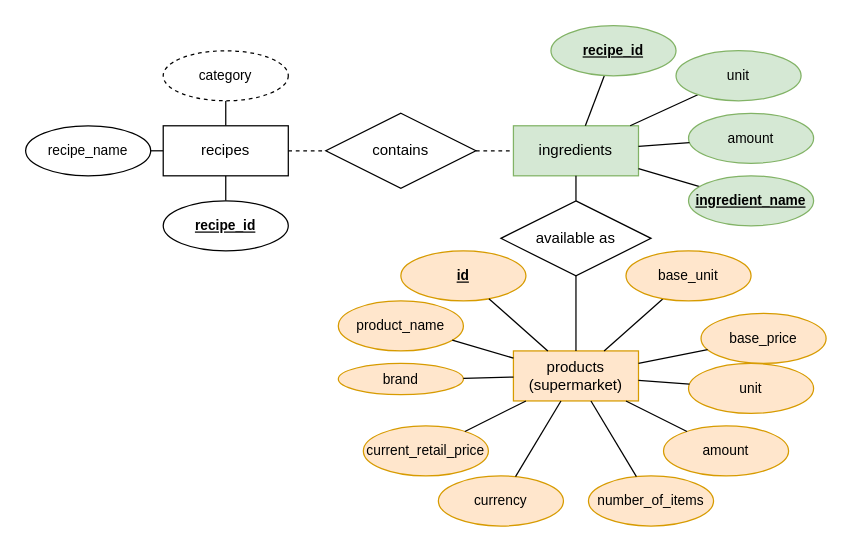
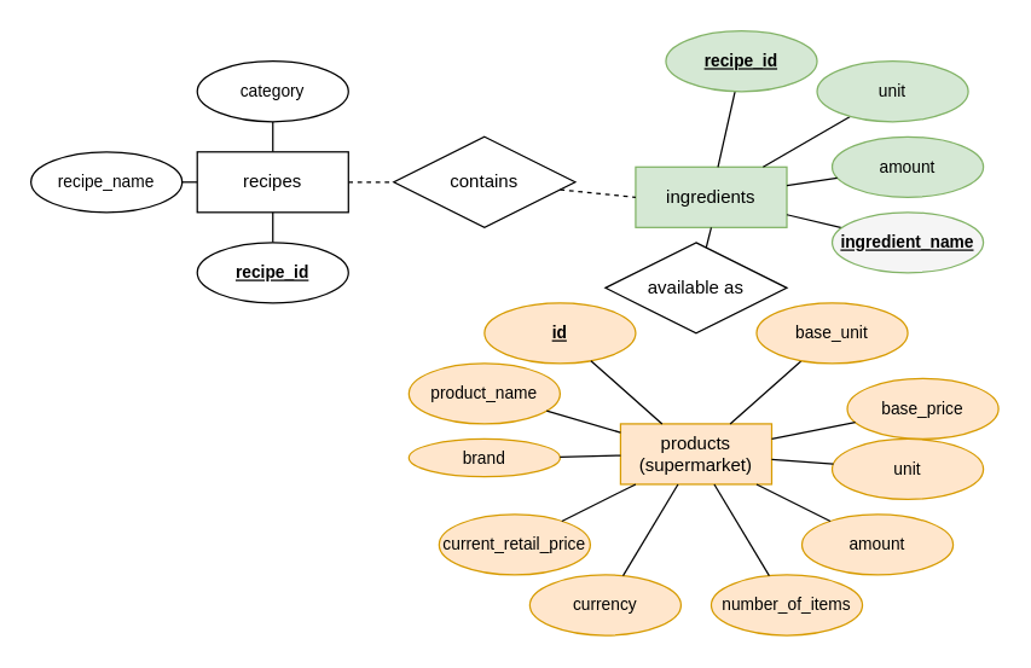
  <mxCell id="0" />
  <mxCell id="1" parent="0" />
  <mxCell id="2" value="products (supermarket)" style="whiteSpace=wrap;html=1;align=center;fillColor=#ffe6cc;strokeColor=#d79b00;" parent="1" vertex="1"><mxGeometry x="410" y="280" width="100" height="40" as="geometry" /></mxCell>
  <mxCell id="3" value="" style="edgeStyle=none;shape=connector;rounded=0;orthogonalLoop=1;jettySize=auto;html=1;labelBackgroundColor=default;fontFamily=Helvetica;fontSize=11;fontColor=default;endArrow=none;strokeColor=default;" parent="1" source="6" target="37" edge="1"><mxGeometry relative="1" as="geometry" /></mxCell>
  <mxCell id="4" value="" style="edgeStyle=none;shape=connector;rounded=0;orthogonalLoop=1;jettySize=auto;html=1;labelBackgroundColor=default;fontFamily=Helvetica;fontSize=11;fontColor=default;endArrow=none;strokeColor=default;" parent="1" source="6" target="16" edge="1"><mxGeometry relative="1" as="geometry" /></mxCell>
  <mxCell id="5" value="" style="edgeStyle=none;shape=connector;rounded=0;orthogonalLoop=1;jettySize=auto;html=1;labelBackgroundColor=default;fontFamily=Helvetica;fontSize=11;fontColor=default;endArrow=none;strokeColor=default;" parent="1" source="6" target="14" edge="1"><mxGeometry relative="1" as="geometry" /></mxCell>
  <mxCell id="6" value="recipes" style="whiteSpace=wrap;html=1;align=center;" parent="1" vertex="1"><mxGeometry x="130" y="100" width="100" height="40" as="geometry" /></mxCell>
- <mxCell id="7" value="ingredients" style="whiteSpace=wrap;html=1;align=center;fillColor=#d5e8d4;strokeColor=#82b366;" parent="1" vertex="1"><mxGeometry x="410" y="100" width="100" height="40" as="geometry" /></mxCell>
+ <mxCell id="7" value="ingredients" style="whiteSpace=wrap;html=1;align=center;fillColor=#d5e8d4;strokeColor=#82b366;" parent="1" vertex="1"><mxGeometry x="420" y="110" width="100" height="40" as="geometry" /></mxCell>
  <mxCell id="8" value="contains" style="shape=rhombus;perimeter=rhombusPerimeter;whiteSpace=wrap;html=1;align=center;" parent="1" vertex="1"><mxGeometry x="260" y="90" width="120" height="60" as="geometry" /></mxCell>
  <mxCell id="9" value="available as" style="shape=rhombus;perimeter=rhombusPerimeter;whiteSpace=wrap;html=1;align=center;" parent="1" vertex="1"><mxGeometry x="400" y="160" width="120" height="60" as="geometry" /></mxCell>
  <mxCell id="10" value="" style="endArrow=none;html=1;rounded=0;exitX=1;exitY=0.5;exitDx=0;exitDy=0;entryX=0;entryY=0.5;entryDx=0;entryDy=0;dashed=1;" parent="1" source="6" target="8" edge="1"><mxGeometry relative="1" as="geometry"><mxPoint x="340" y="270" as="sourcePoint" /><mxPoint x="500" y="270" as="targetPoint" /><Array as="points" /></mxGeometry></mxCell>
  <mxCell id="11" value="" style="endArrow=none;html=1;rounded=0;entryX=0;entryY=0.5;entryDx=0;entryDy=0;dashed=1;" parent="1" source="8" target="7" edge="1"><mxGeometry relative="1" as="geometry"><mxPoint x="380" y="120" as="sourcePoint" /><mxPoint x="500" y="280" as="targetPoint" /><Array as="points" /></mxGeometry></mxCell>
  <mxCell id="12" value="" style="endArrow=none;html=1;rounded=0;exitX=0.5;exitY=1;exitDx=0;exitDy=0;" parent="1" source="7" target="9" edge="1"><mxGeometry relative="1" as="geometry"><mxPoint x="340" y="280" as="sourcePoint" /><mxPoint x="460" y="170" as="targetPoint" /><Array as="points" /></mxGeometry></mxCell>
- <mxCell id="13" value="" style="endArrow=none;html=1;rounded=0;exitX=0.5;exitY=0;exitDx=0;exitDy=0;" parent="1" source="2" target="9" edge="1"><mxGeometry relative="1" as="geometry"><mxPoint x="340" y="260" as="sourcePoint" /><mxPoint x="460" y="210" as="targetPoint" /><Array as="points" /></mxGeometry></mxCell>
  <mxCell id="14" value="recipe_id" style="ellipse;whiteSpace=wrap;html=1;align=center;fontStyle=5;fontFamily=Helvetica;fontSize=11;fontColor=default;" parent="1" vertex="1"><mxGeometry x="130" y="160" width="100" height="40" as="geometry" /></mxCell>
  <mxCell id="15" value="" style="edgeStyle=none;shape=connector;rounded=0;orthogonalLoop=1;jettySize=auto;html=1;labelBackgroundColor=default;fontFamily=Helvetica;fontSize=11;fontColor=default;endArrow=none;" parent="1" source="44" target="7" edge="1"><mxGeometry relative="1" as="geometry"><mxPoint x="483.392" y="49.825" as="sourcePoint" /></mxGeometry></mxCell>
- <mxCell id="16" value="category" style="ellipse;whiteSpace=wrap;html=1;align=center;fontFamily=Helvetica;fontSize=11;fontColor=default;dashed=1;" parent="1" vertex="1"><mxGeometry x="130" y="40" width="100" height="40" as="geometry" /></mxCell>
+ <mxCell id="16" value="category" style="ellipse;whiteSpace=wrap;html=1;align=center;fontFamily=Helvetica;fontSize=11;fontColor=default;" parent="1" vertex="1"><mxGeometry x="130" y="40" width="100" height="40" as="geometry" /></mxCell>
  <mxCell id="17" value="id" style="ellipse;whiteSpace=wrap;html=1;align=center;fontStyle=5;fontFamily=Helvetica;fontSize=11;fillColor=#ffe6cc;strokeColor=#d79b00;" parent="1" vertex="1"><mxGeometry x="320" y="200" width="100" height="40" as="geometry" /></mxCell>
  <mxCell id="18" value="product_name" style="ellipse;whiteSpace=wrap;html=1;align=center;fontFamily=Helvetica;fontSize=11;fillColor=#ffe6cc;strokeColor=#d79b00;" parent="1" vertex="1"><mxGeometry x="270" y="240" width="100" height="40" as="geometry" /></mxCell>
  <mxCell id="19" value="brand" style="ellipse;whiteSpace=wrap;html=1;align=center;fontFamily=Helvetica;fontSize=11;fillColor=#ffe6cc;strokeColor=#d79b00;" parent="1" vertex="1"><mxGeometry x="270" y="290" width="100" height="25" as="geometry" /></mxCell>
  <mxCell id="20" value="current_retail_price" style="ellipse;whiteSpace=wrap;html=1;align=center;fontFamily=Helvetica;fontSize=11;fillColor=#ffe6cc;strokeColor=#d79b00;" parent="1" vertex="1"><mxGeometry x="290" y="340" width="100" height="40" as="geometry" /></mxCell>
  <mxCell id="21" value="currency" style="ellipse;whiteSpace=wrap;html=1;align=center;fontFamily=Helvetica;fontSize=11;fillColor=#ffe6cc;strokeColor=#d79b00;" parent="1" vertex="1"><mxGeometry x="350" y="380" width="100" height="40" as="geometry" /></mxCell>
  <mxCell id="22" value="number_of_items" style="ellipse;whiteSpace=wrap;html=1;align=center;fontFamily=Helvetica;fontSize=11;fillColor=#ffe6cc;strokeColor=#d79b00;" parent="1" vertex="1"><mxGeometry x="470" y="380" width="100" height="40" as="geometry" /></mxCell>
  <mxCell id="23" value="amount" style="ellipse;whiteSpace=wrap;html=1;align=center;fontFamily=Helvetica;fontSize=11;fillColor=#ffe6cc;strokeColor=#d79b00;" parent="1" vertex="1"><mxGeometry x="530" y="340" width="100" height="40" as="geometry" /></mxCell>
  <mxCell id="24" value="unit" style="ellipse;whiteSpace=wrap;html=1;align=center;fontFamily=Helvetica;fontSize=11;fillColor=#ffe6cc;strokeColor=#d79b00;" parent="1" vertex="1"><mxGeometry x="550" y="290" width="100" height="40" as="geometry" /></mxCell>
  <mxCell id="25" value="" style="endArrow=none;html=1;rounded=0;labelBackgroundColor=default;fontFamily=Helvetica;fontSize=11;fontColor=default;strokeColor=default;shape=connector;" parent="1" source="17" target="2" edge="1"><mxGeometry relative="1" as="geometry"><mxPoint x="290" y="300" as="sourcePoint" /><mxPoint x="450" y="300" as="targetPoint" /></mxGeometry></mxCell>
  <mxCell id="26" value="" style="endArrow=none;html=1;rounded=0;labelBackgroundColor=default;fontFamily=Helvetica;fontSize=11;fontColor=default;strokeColor=default;shape=connector;" parent="1" source="18" target="2" edge="1"><mxGeometry relative="1" as="geometry"><mxPoint x="300" y="310" as="sourcePoint" /><mxPoint x="460" y="310" as="targetPoint" /></mxGeometry></mxCell>
  <mxCell id="27" value="" style="endArrow=none;html=1;rounded=0;labelBackgroundColor=default;fontFamily=Helvetica;fontSize=11;fontColor=default;strokeColor=default;shape=connector;" parent="1" source="19" target="2" edge="1"><mxGeometry relative="1" as="geometry"><mxPoint x="310" y="320" as="sourcePoint" /><mxPoint x="470" y="320" as="targetPoint" /></mxGeometry></mxCell>
  <mxCell id="28" value="" style="endArrow=none;html=1;rounded=0;labelBackgroundColor=default;fontFamily=Helvetica;fontSize=11;fontColor=default;strokeColor=default;shape=connector;" parent="1" source="20" target="2" edge="1"><mxGeometry relative="1" as="geometry"><mxPoint x="320" y="330" as="sourcePoint" /><mxPoint x="480" y="330" as="targetPoint" /></mxGeometry></mxCell>
  <mxCell id="29" value="" style="endArrow=none;html=1;rounded=0;labelBackgroundColor=default;fontFamily=Helvetica;fontSize=11;fontColor=default;strokeColor=default;shape=connector;" parent="1" source="21" target="2" edge="1"><mxGeometry relative="1" as="geometry"><mxPoint x="330" y="340" as="sourcePoint" /><mxPoint x="510" y="360" as="targetPoint" /></mxGeometry></mxCell>
  <mxCell id="30" value="" style="endArrow=none;html=1;rounded=0;labelBackgroundColor=default;fontFamily=Helvetica;fontSize=11;fontColor=default;strokeColor=default;shape=connector;" parent="1" source="22" target="2" edge="1"><mxGeometry relative="1" as="geometry"><mxPoint x="340" y="350" as="sourcePoint" /><mxPoint x="500" y="350" as="targetPoint" /></mxGeometry></mxCell>
  <mxCell id="31" value="" style="endArrow=none;html=1;rounded=0;labelBackgroundColor=default;fontFamily=Helvetica;fontSize=11;fontColor=default;strokeColor=default;shape=connector;" parent="1" source="2" target="23" edge="1"><mxGeometry relative="1" as="geometry"><mxPoint x="350" y="360" as="sourcePoint" /><mxPoint x="510" y="360" as="targetPoint" /></mxGeometry></mxCell>
  <mxCell id="32" value="" style="endArrow=none;html=1;rounded=0;labelBackgroundColor=default;fontFamily=Helvetica;fontSize=11;fontColor=default;strokeColor=default;shape=connector;" parent="1" source="2" target="24" edge="1"><mxGeometry relative="1" as="geometry"><mxPoint x="360" y="370" as="sourcePoint" /><mxPoint x="520" y="370" as="targetPoint" /></mxGeometry></mxCell>
  <mxCell id="33" value="" style="edgeStyle=none;shape=connector;rounded=0;orthogonalLoop=1;jettySize=auto;html=1;labelBackgroundColor=default;fontFamily=Helvetica;fontSize=11;fontColor=default;endArrow=none;strokeColor=default;" parent="1" source="34" target="2" edge="1"><mxGeometry relative="1" as="geometry" /></mxCell>
  <mxCell id="34" value="base_unit" style="ellipse;whiteSpace=wrap;html=1;align=center;fontFamily=Helvetica;fontSize=11;fillColor=#ffe6cc;strokeColor=#d79b00;" parent="1" vertex="1"><mxGeometry x="500" y="200" width="100" height="40" as="geometry" /></mxCell>
  <mxCell id="35" value="base_price" style="ellipse;whiteSpace=wrap;html=1;align=center;fontFamily=Helvetica;fontSize=11;fillColor=#ffe6cc;strokeColor=#d79b00;" parent="1" vertex="1"><mxGeometry x="560" y="250" width="100" height="40" as="geometry" /></mxCell>
  <mxCell id="36" value="" style="endArrow=none;html=1;rounded=0;labelBackgroundColor=default;fontFamily=Helvetica;fontSize=11;fontColor=default;strokeColor=default;shape=connector;" parent="1" source="2" target="35" edge="1"><mxGeometry relative="1" as="geometry"><mxPoint x="290" y="300" as="sourcePoint" /><mxPoint x="568.427" y="271.112" as="targetPoint" /></mxGeometry></mxCell>
  <mxCell id="37" value="recipe_name" style="ellipse;whiteSpace=wrap;html=1;align=center;fontFamily=Helvetica;fontSize=11;fontColor=default;" parent="1" vertex="1"><mxGeometry x="20" y="100" width="100" height="40" as="geometry" /></mxCell>
  <mxCell id="38" style="edgeStyle=none;shape=connector;rounded=0;orthogonalLoop=1;jettySize=auto;html=1;labelBackgroundColor=default;fontFamily=Helvetica;fontSize=11;fontColor=default;endArrow=none;" parent="1" source="39" target="7" edge="1"><mxGeometry relative="1" as="geometry" /></mxCell>
  <mxCell id="39" value="unit" style="ellipse;whiteSpace=wrap;html=1;align=center;fontFamily=Helvetica;fontSize=11;fillColor=#d5e8d4;strokeColor=#82b366;" parent="1" vertex="1"><mxGeometry x="540" y="40" width="100" height="40" as="geometry" /></mxCell>
  <mxCell id="40" value="amount" style="ellipse;whiteSpace=wrap;html=1;align=center;fontFamily=Helvetica;fontSize=11;fillColor=#d5e8d4;strokeColor=#82b366;" parent="1" vertex="1"><mxGeometry x="550" y="90" width="100" height="40" as="geometry" /></mxCell>
  <mxCell id="41" value="" style="edgeStyle=none;shape=connector;rounded=0;orthogonalLoop=1;jettySize=auto;html=1;labelBackgroundColor=default;fontFamily=Helvetica;fontSize=11;fontColor=default;endArrow=none;" parent="1" source="42" target="7" edge="1"><mxGeometry relative="1" as="geometry" /></mxCell>
- <mxCell id="42" value="&lt;u&gt;ingredient_name&lt;/u&gt;" style="ellipse;whiteSpace=wrap;html=1;align=center;fontFamily=Helvetica;fontSize=11;fontStyle=1;fillColor=#d5e8d4;strokeColor=#82b366;" parent="1" vertex="1"><mxGeometry x="550" y="140" width="100" height="40" as="geometry" /></mxCell>
+ <mxCell id="42" value="&lt;u&gt;ingredient_name&lt;/u&gt;" style="ellipse;whiteSpace=wrap;html=1;align=center;fontFamily=Helvetica;fontSize=11;fontStyle=1;fillColor=#f5f5f5;strokeColor=#82b366;" parent="1" vertex="1"><mxGeometry x="550" y="140" width="100" height="40" as="geometry" /></mxCell>
  <mxCell id="43" value="" style="endArrow=none;html=1;rounded=0;labelBackgroundColor=default;fontFamily=Helvetica;fontSize=11;fontColor=default;shape=connector;" parent="1" source="7" target="40" edge="1"><mxGeometry relative="1" as="geometry"><mxPoint x="280" y="230" as="sourcePoint" /><mxPoint x="440" y="230" as="targetPoint" /></mxGeometry></mxCell>
  <mxCell id="44" value="recipe_id" style="ellipse;whiteSpace=wrap;html=1;align=center;fontFamily=Helvetica;fontSize=11;fontStyle=5;fillColor=#d5e8d4;strokeColor=#82b366;" parent="1" vertex="1"><mxGeometry x="440" y="20" width="100" height="40" as="geometry" /></mxCell>
